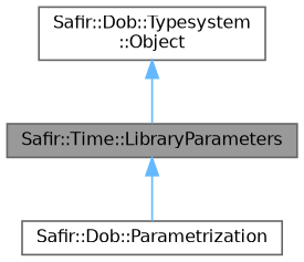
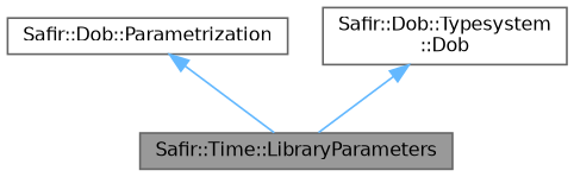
  digraph {
    node [color=gray40 fillcolor=white fontname=Helvetica fontsize=10 shape=box style=filled]
    edge [color=steelblue1 dir=back fontname=Helvetica fontsize=10 labelfontname=Helvetica labelfontsize=10 style=solid]
    n1 [fillcolor=grey60 fontcolor=black height=0.2 label="Safir::Time::LibraryParameters" width=0.4]
    n2 [height=0.2 label="Safir::Dob::Parametrization" width=0.4]
-   n3 [height=0.2 label="Safir::Dob::Typesystem\l::Object" width=0.4]
-   n1 -> n2
+   n3 [height=0.2 label="Safir::Dob::Typesystem\l::Dob" width=0.4]
+   n2 -> n1
    n3 -> n1
  }
